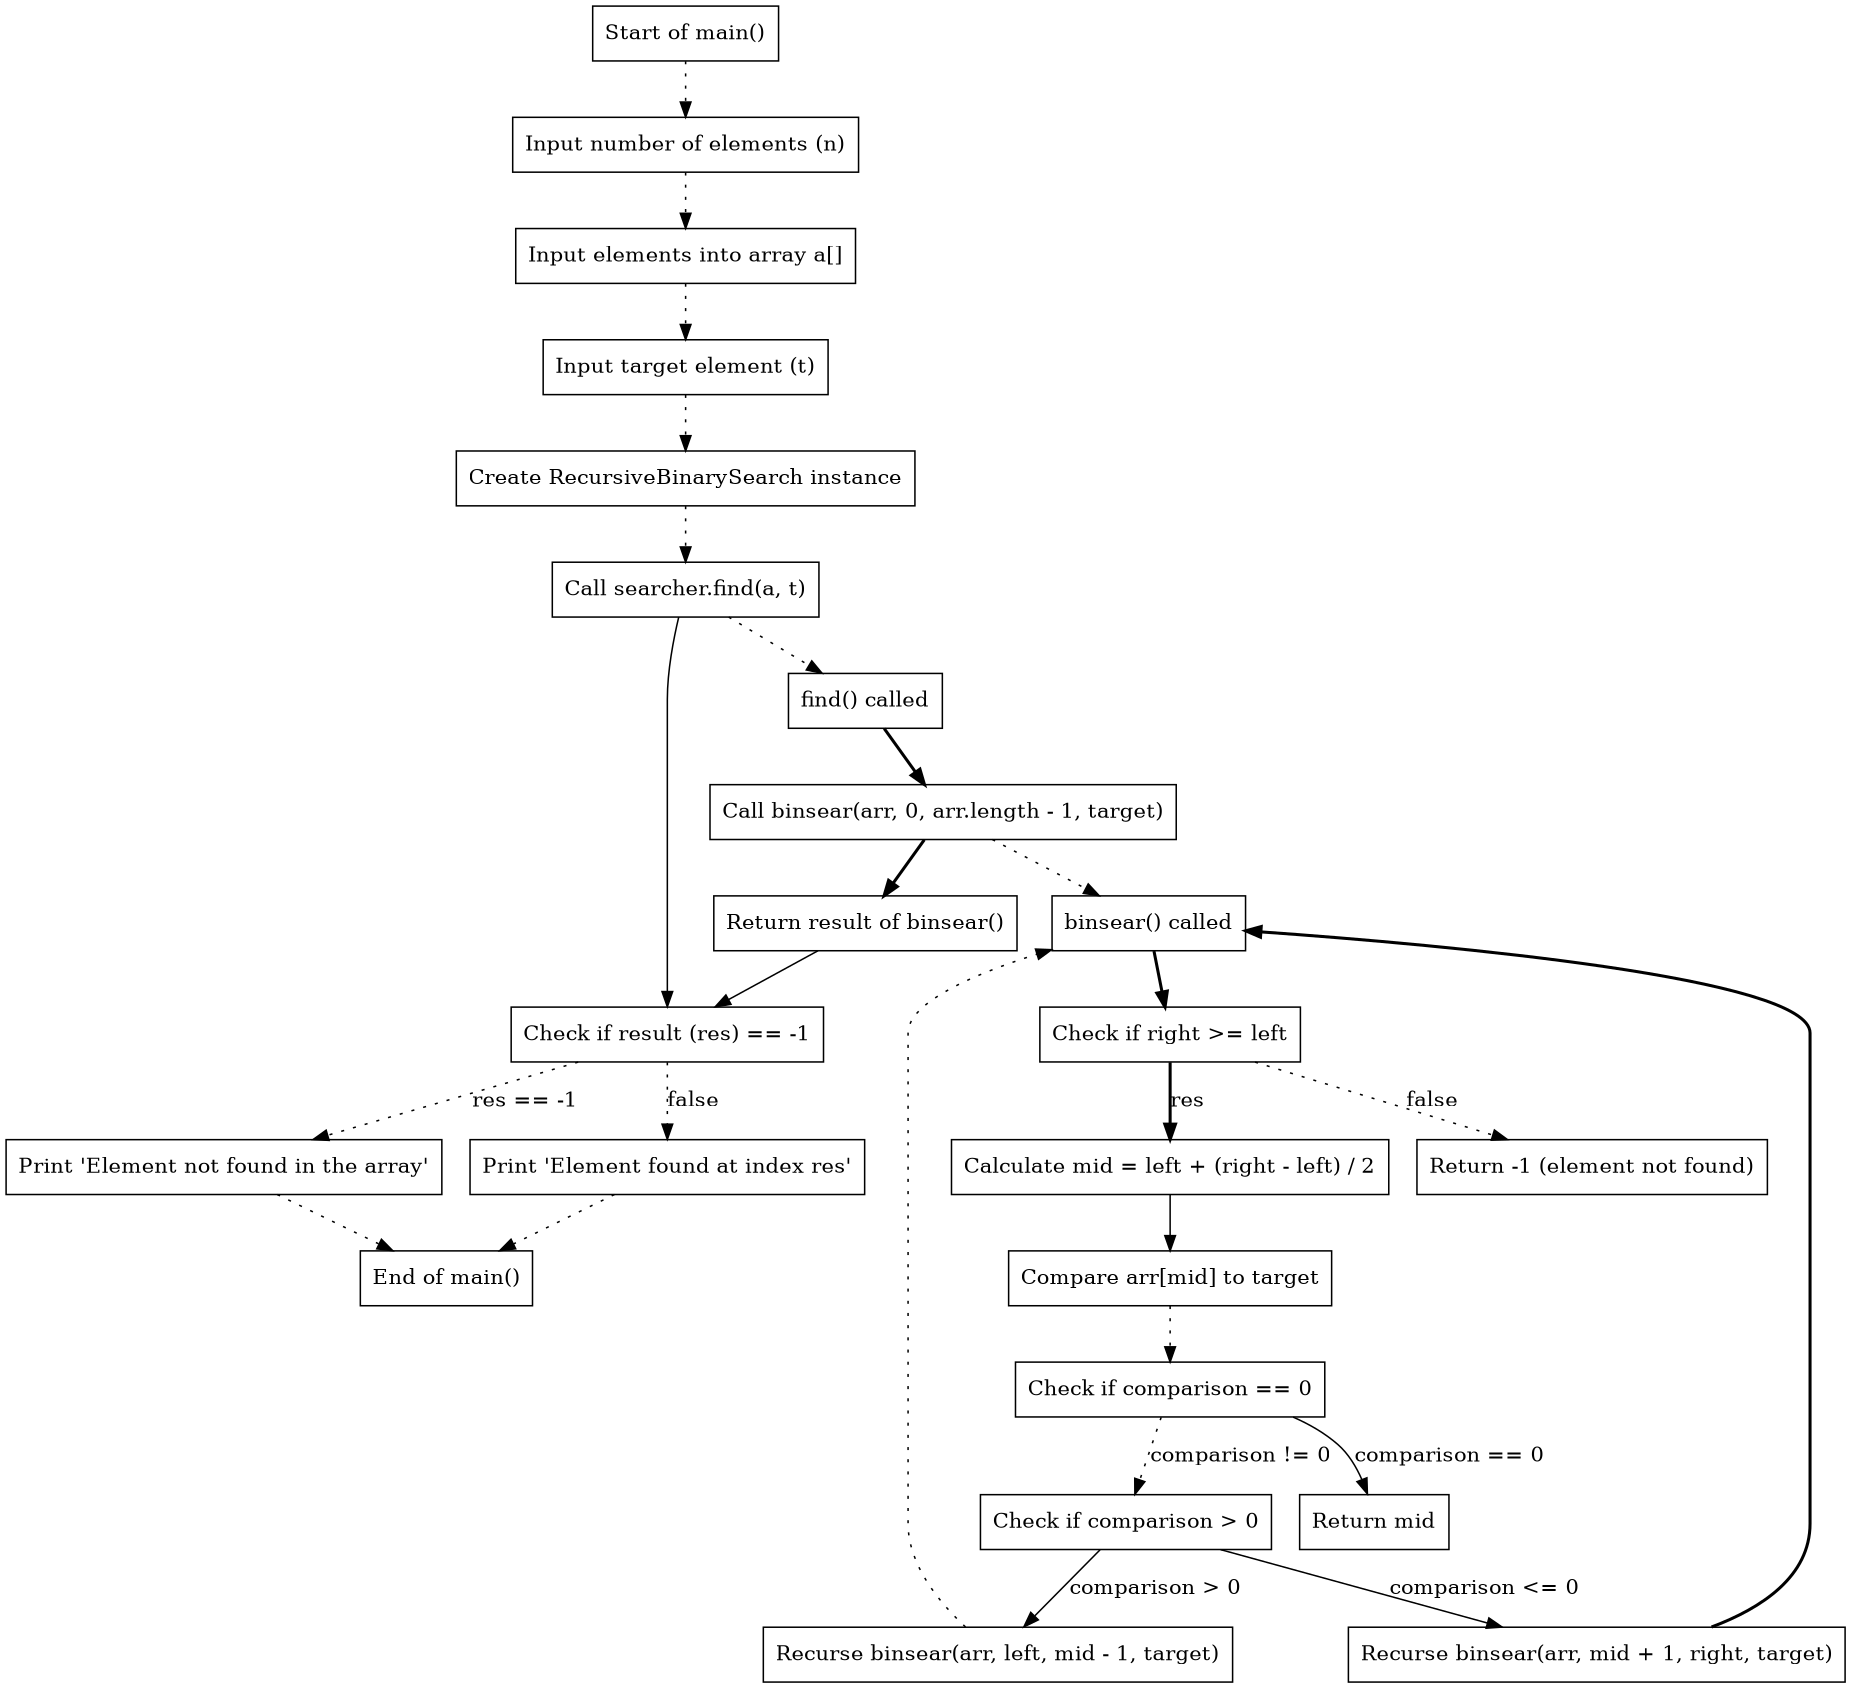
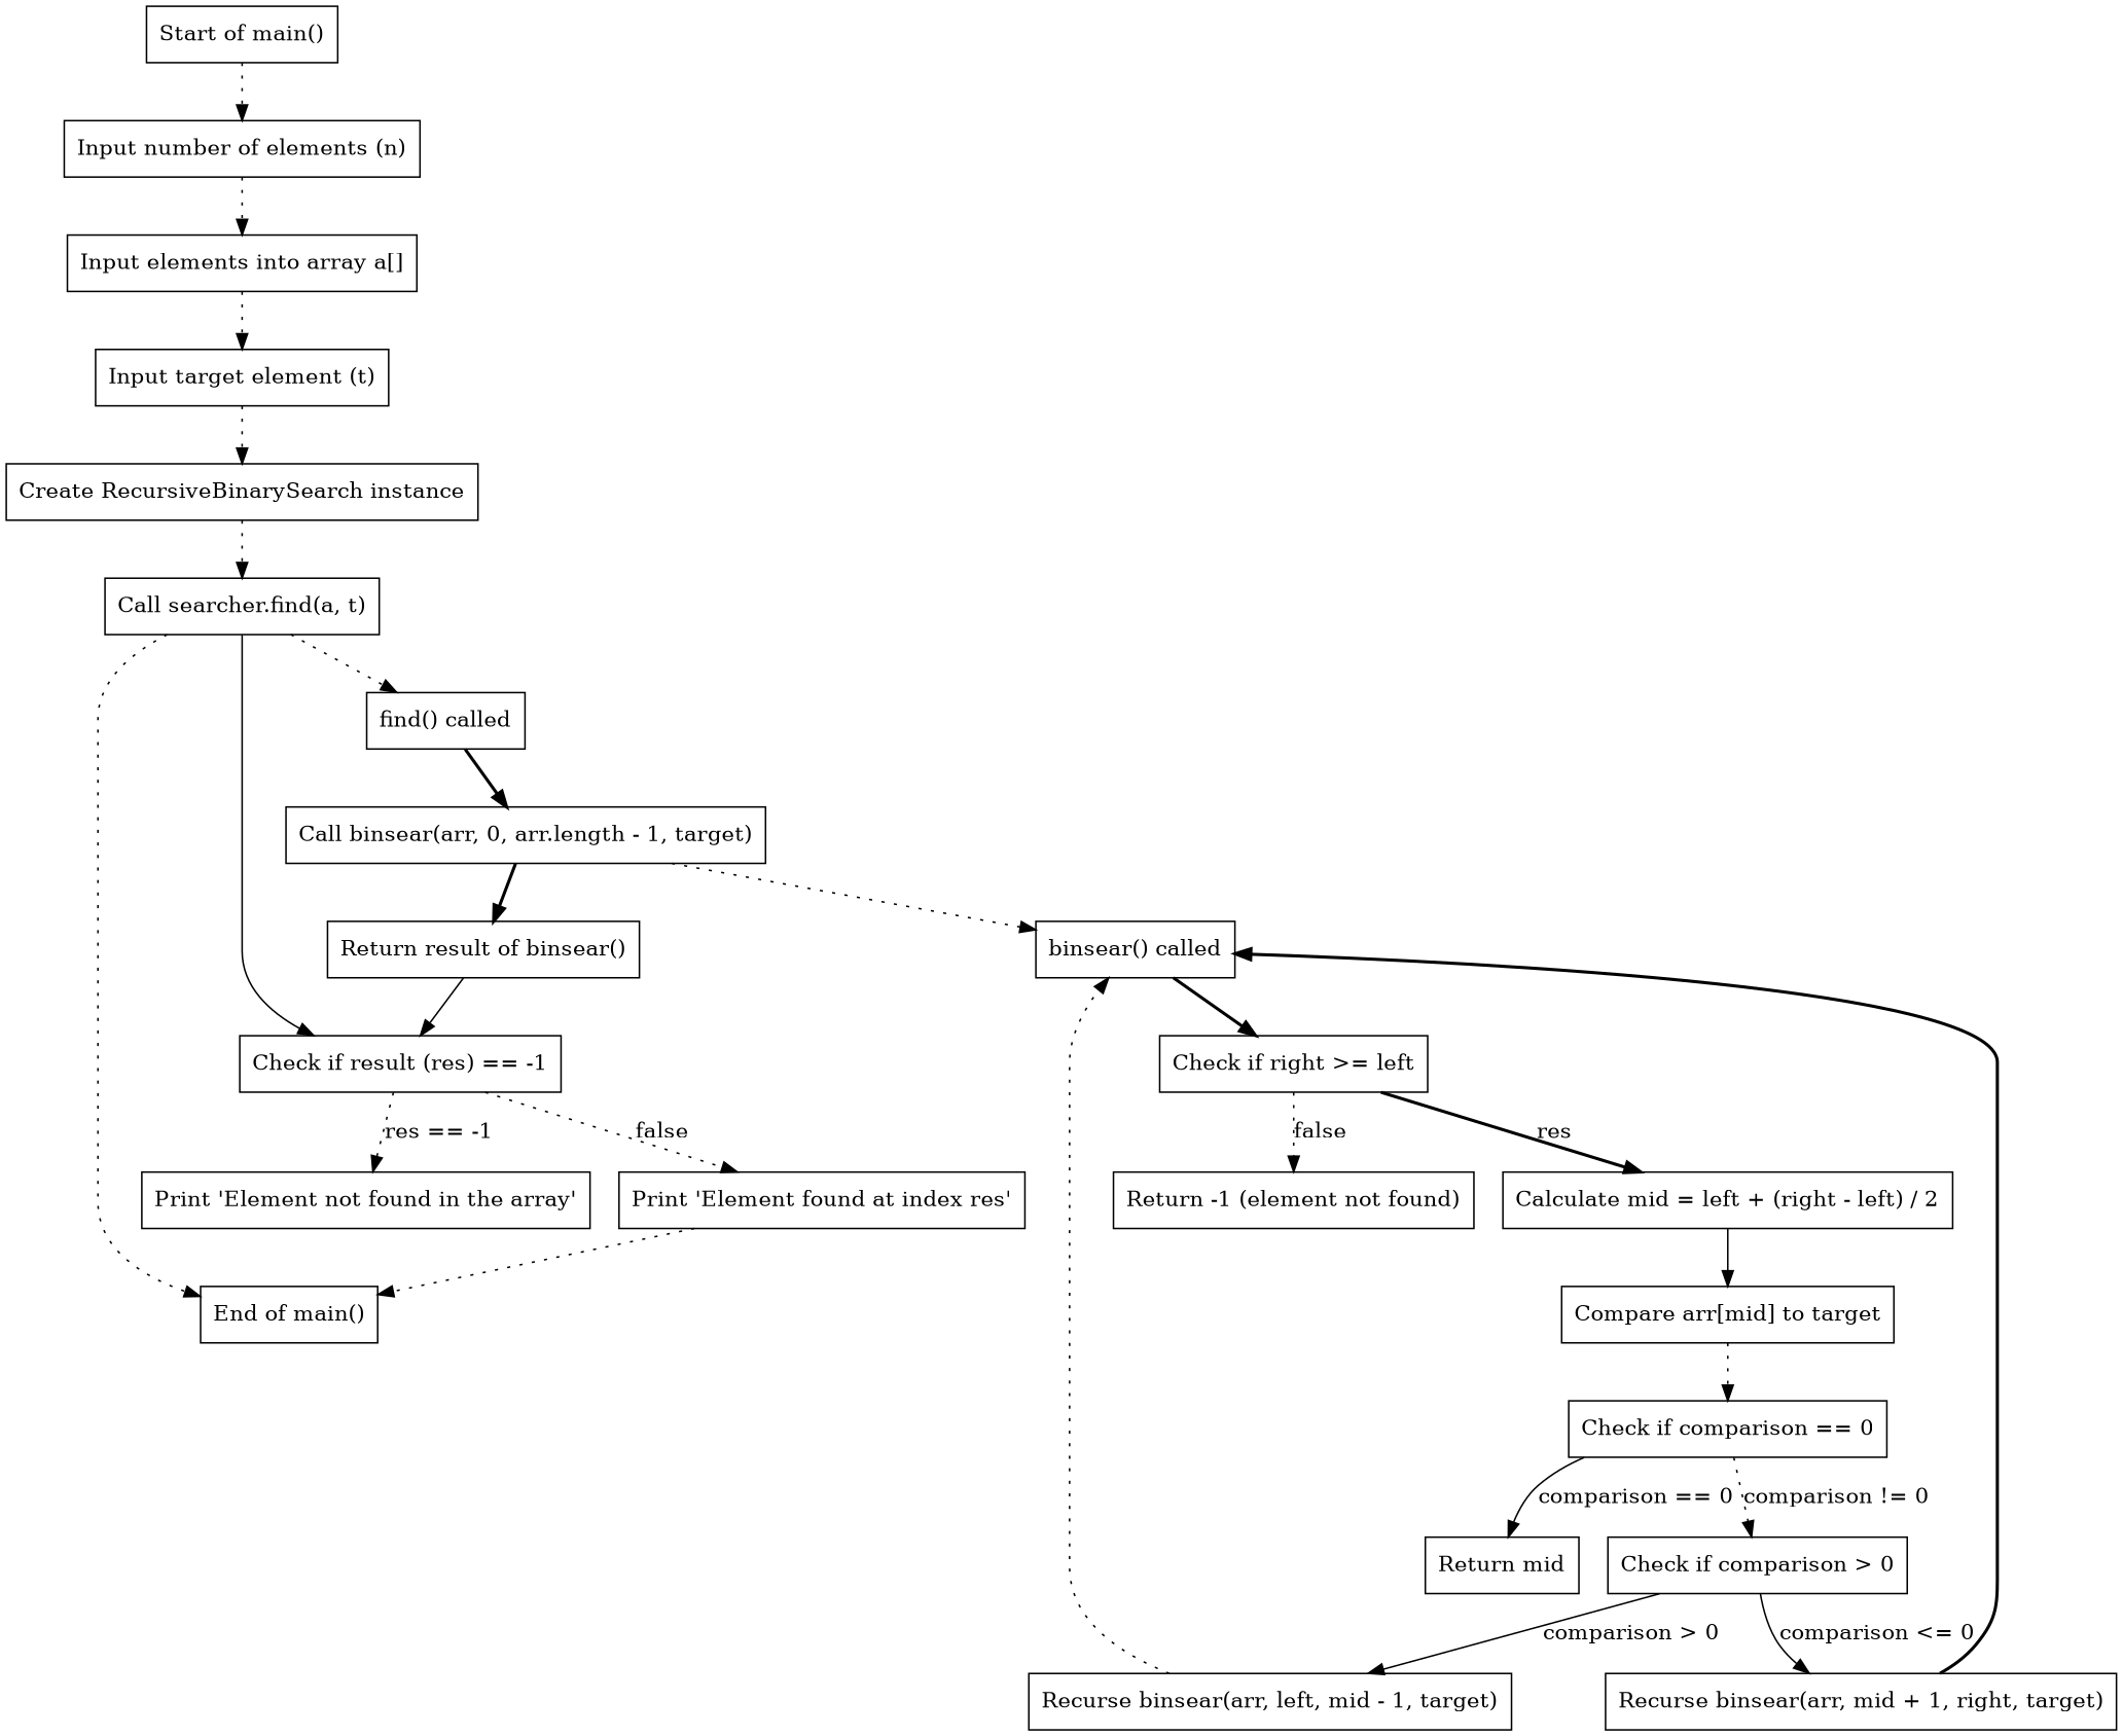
  digraph {
    node [shape=box]
    edge [style=dotted]
    n1 [label="Start of main()"]
    n2 [label="Input number of elements (n)"]
    n3 [label="Input elements into array a[]"]
    n4 [label="Input target element (t)"]
    n5 [label="Create RecursiveBinarySearch instance"]
    n6 [label="Call searcher.find(a, t)"]
    n7 [label="Check if result (res) == -1"]
    n8 [label="find() called"]
    n9 [label="Print 'Element not found in the array'"]
    n10 [label="Print 'Element found at index res'"]
    n11 [label="Call binsear(arr, 0, arr.length - 1, target)"]
    n12 [label="End of main()"]
    n13 [label="Return result of binsear()"]
    n14 [label="binsear() called"]
    n15 [label="Check if right >= left"]
    n16 [label="Calculate mid = left + (right - left) / 2"]
    n17 [label="Return -1 (element not found)"]
    n18 [label="Compare arr[mid] to target"]
    n19 [label="Check if comparison == 0"]
    n20 [label="Return mid"]
    n21 [label="Check if comparison > 0"]
    n22 [label="Recurse binsear(arr, left, mid - 1, target)"]
    n23 [label="Recurse binsear(arr, mid + 1, right, target)"]
    n1 -> n2
    n2 -> n3
    n3 -> n4
    n4 -> n5
    n5 -> n6
    n6 -> n7 [style=solid]
    n6 -> n8
    n7 -> n9 [label="res == -1"]
    n7 -> n10 [label=false]
    n8 -> n11 [style=bold]
-   n9 -> n12
+   n6 -> n12
    n10 -> n12
    n11 -> n13 [style=bold]
    n11 -> n14
    n13 -> n7 [style=solid]
    n14 -> n15 [style=bold]
    n15 -> n16 [label=res style=bold]
    n15 -> n17 [label=false]
    n16 -> n18 [style=solid]
    n18 -> n19
    n19 -> n20 [label="comparison == 0" style=solid]
    n19 -> n21 [label="comparison != 0"]
    n21 -> n22 [label="comparison > 0" style=solid]
    n21 -> n23 [label="comparison <= 0" style=solid]
    n22 -> n14
    n23 -> n14 [style=bold]
  }
